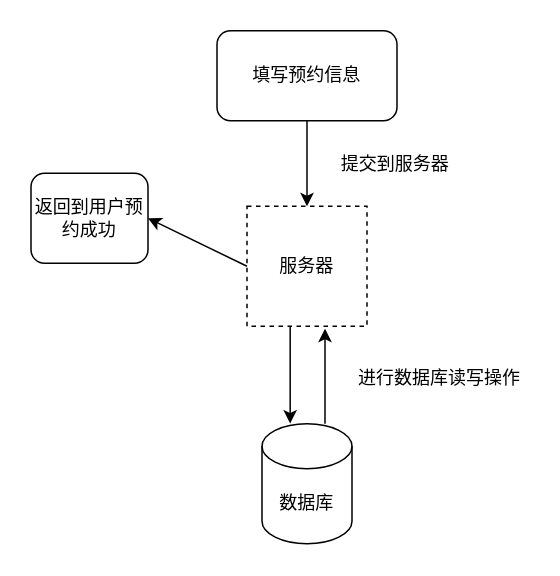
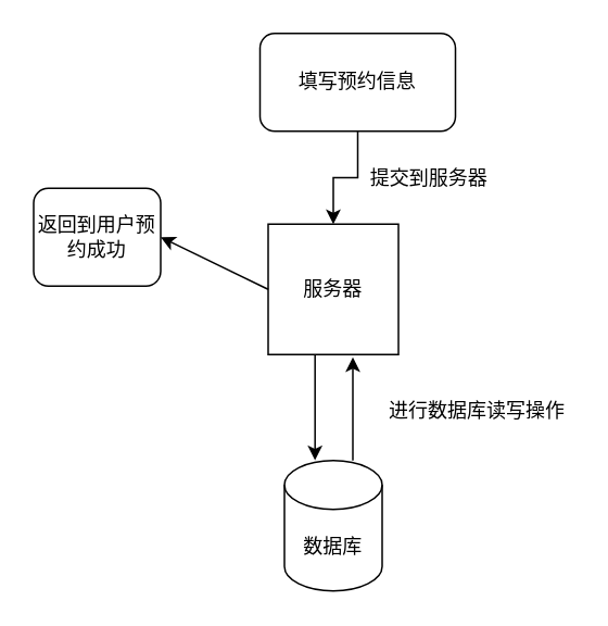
  <mxCell id="0" />
  <mxCell id="1" parent="0" />
  <mxCell id="2" style="edgeStyle=orthogonalEdgeStyle;rounded=0;orthogonalLoop=1;jettySize=auto;html=1;exitX=0.5;exitY=1;exitDx=0;exitDy=0;entryX=0.5;entryY=0;entryDx=0;entryDy=0;strokeColor=#000000;" parent="1" source="3" target="4" edge="1"><mxGeometry relative="1" as="geometry" /></mxCell>
- <mxCell id="3" value="&lt;p&gt;&lt;font color=&quot;#000000&quot; size=&quot;1&quot;&gt;&lt;span style=&quot;background-color: rgb(255 , 255 , 255) ; font-size: 12px&quot;&gt;填写预约信息&lt;/span&gt;&lt;/font&gt;&lt;/p&gt;" style="rounded=1;whiteSpace=wrap;html=1;fillColor=none;shadow=0;sketch=0;glass=1;strokeColor=#000000;" parent="1" vertex="1"><mxGeometry x="144" y="20" width="120" height="60" as="geometry" /></mxCell>
- <mxCell id="4" value="&lt;font color=&quot;#000000&quot; style=&quot;font-size: 12px&quot;&gt;服务器&lt;/font&gt;" style="whiteSpace=wrap;html=1;aspect=fixed;shadow=0;glass=1;sketch=0;labelBackgroundColor=none;fillColor=none;strokeColor=#000000;dashed=1;" parent="1" vertex="1"><mxGeometry x="164" y="137" width="80" height="80" as="geometry" /></mxCell>
+ <mxCell id="3" value="&lt;p&gt;&lt;font color=&quot;#000000&quot; size=&quot;1&quot;&gt;&lt;span style=&quot;background-color: rgb(255 , 255 , 255) ; font-size: 12px&quot;&gt;填写预约信息&lt;/span&gt;&lt;/font&gt;&lt;/p&gt;" style="rounded=1;whiteSpace=wrap;html=1;fillColor=none;shadow=0;sketch=0;glass=1;strokeColor=#000000;" parent="1" vertex="1"><mxGeometry x="159" y="20" width="120" height="60" as="geometry" /></mxCell>
+ <mxCell id="4" value="&lt;font color=&quot;#000000&quot; style=&quot;font-size: 12px&quot;&gt;服务器&lt;/font&gt;" style="whiteSpace=wrap;html=1;aspect=fixed;shadow=0;glass=1;sketch=0;labelBackgroundColor=none;fillColor=none;strokeColor=#000000;" parent="1" vertex="1"><mxGeometry x="164" y="137" width="80" height="80" as="geometry" /></mxCell>
  <mxCell id="5" value="&lt;font color=&quot;#000000&quot; style=&quot;font-size: 12px&quot;&gt;数据库&lt;/font&gt;" style="shape=cylinder3;whiteSpace=wrap;html=1;boundedLbl=1;backgroundOutline=1;size=15;shadow=0;glass=1;labelBackgroundColor=none;sketch=0;fillColor=none;strokeColor=#000000;" parent="1" vertex="1"><mxGeometry x="174" y="282" width="60" height="80" as="geometry" /></mxCell>
  <mxCell id="6" value="" style="endArrow=classic;html=1;exitX=0.7;exitY=0;exitDx=0;exitDy=0;exitPerimeter=0;entryX=0.65;entryY=1.02;entryDx=0;entryDy=0;strokeColor=#000000;entryPerimeter=0;" parent="1" source="5" target="4" edge="1"><mxGeometry width="50" height="50" relative="1" as="geometry"><mxPoint x="226" y="238" as="sourcePoint" /><mxPoint x="276" y="188" as="targetPoint" /></mxGeometry></mxCell>
  <mxCell id="7" value="" style="endArrow=classic;html=1;strokeColor=#000000;entryX=0.313;entryY=-0.002;entryDx=0;entryDy=0;entryPerimeter=0;exitX=0.36;exitY=1;exitDx=0;exitDy=0;exitPerimeter=0;" parent="1" source="4" target="5" edge="1"><mxGeometry width="50" height="50" relative="1" as="geometry"><mxPoint x="226" y="238" as="sourcePoint" /><mxPoint x="276" y="188" as="targetPoint" /><Array as="points" /></mxGeometry></mxCell>
  <mxCell id="8" value="&lt;font style=&quot;font-size: 12px&quot; color=&quot;#000000&quot;&gt;提交到服务器&lt;/font&gt;" style="whiteSpace=wrap;html=1;shadow=0;glass=1;labelBackgroundColor=none;sketch=0;fillColor=none;strokeColor=none;" parent="1" vertex="1"><mxGeometry x="209" y="94" width="108" height="30" as="geometry" /></mxCell>
  <mxCell id="9" value="&lt;font color=&quot;#000000&quot; style=&quot;font-size: 12px&quot;&gt;进行数据库读写操作&lt;/font&gt;" style="text;html=1;align=center;verticalAlign=middle;resizable=0;points=[];autosize=1;" parent="1" vertex="1"><mxGeometry x="233" y="243" width="118" height="18" as="geometry" /></mxCell>
  <mxCell id="10" value="&lt;font color=&quot;#000000&quot; style=&quot;font-size: 12px&quot;&gt;返回到用户预约成功&lt;/font&gt;" style="rounded=1;whiteSpace=wrap;html=1;shadow=0;glass=1;labelBackgroundColor=none;sketch=0;fillColor=none;strokeColor=#000000;" parent="1" vertex="1"><mxGeometry x="20" y="115" width="78" height="60" as="geometry" /></mxCell>
  <mxCell id="11" value="" style="endArrow=classic;html=1;strokeColor=#000000;entryX=1;entryY=0.5;entryDx=0;entryDy=0;exitX=0;exitY=0.5;exitDx=0;exitDy=0;" parent="1" source="4" target="10" edge="1"><mxGeometry width="50" height="50" relative="1" as="geometry"><mxPoint x="226" y="217" as="sourcePoint" /><mxPoint x="276" y="167" as="targetPoint" /></mxGeometry></mxCell>
